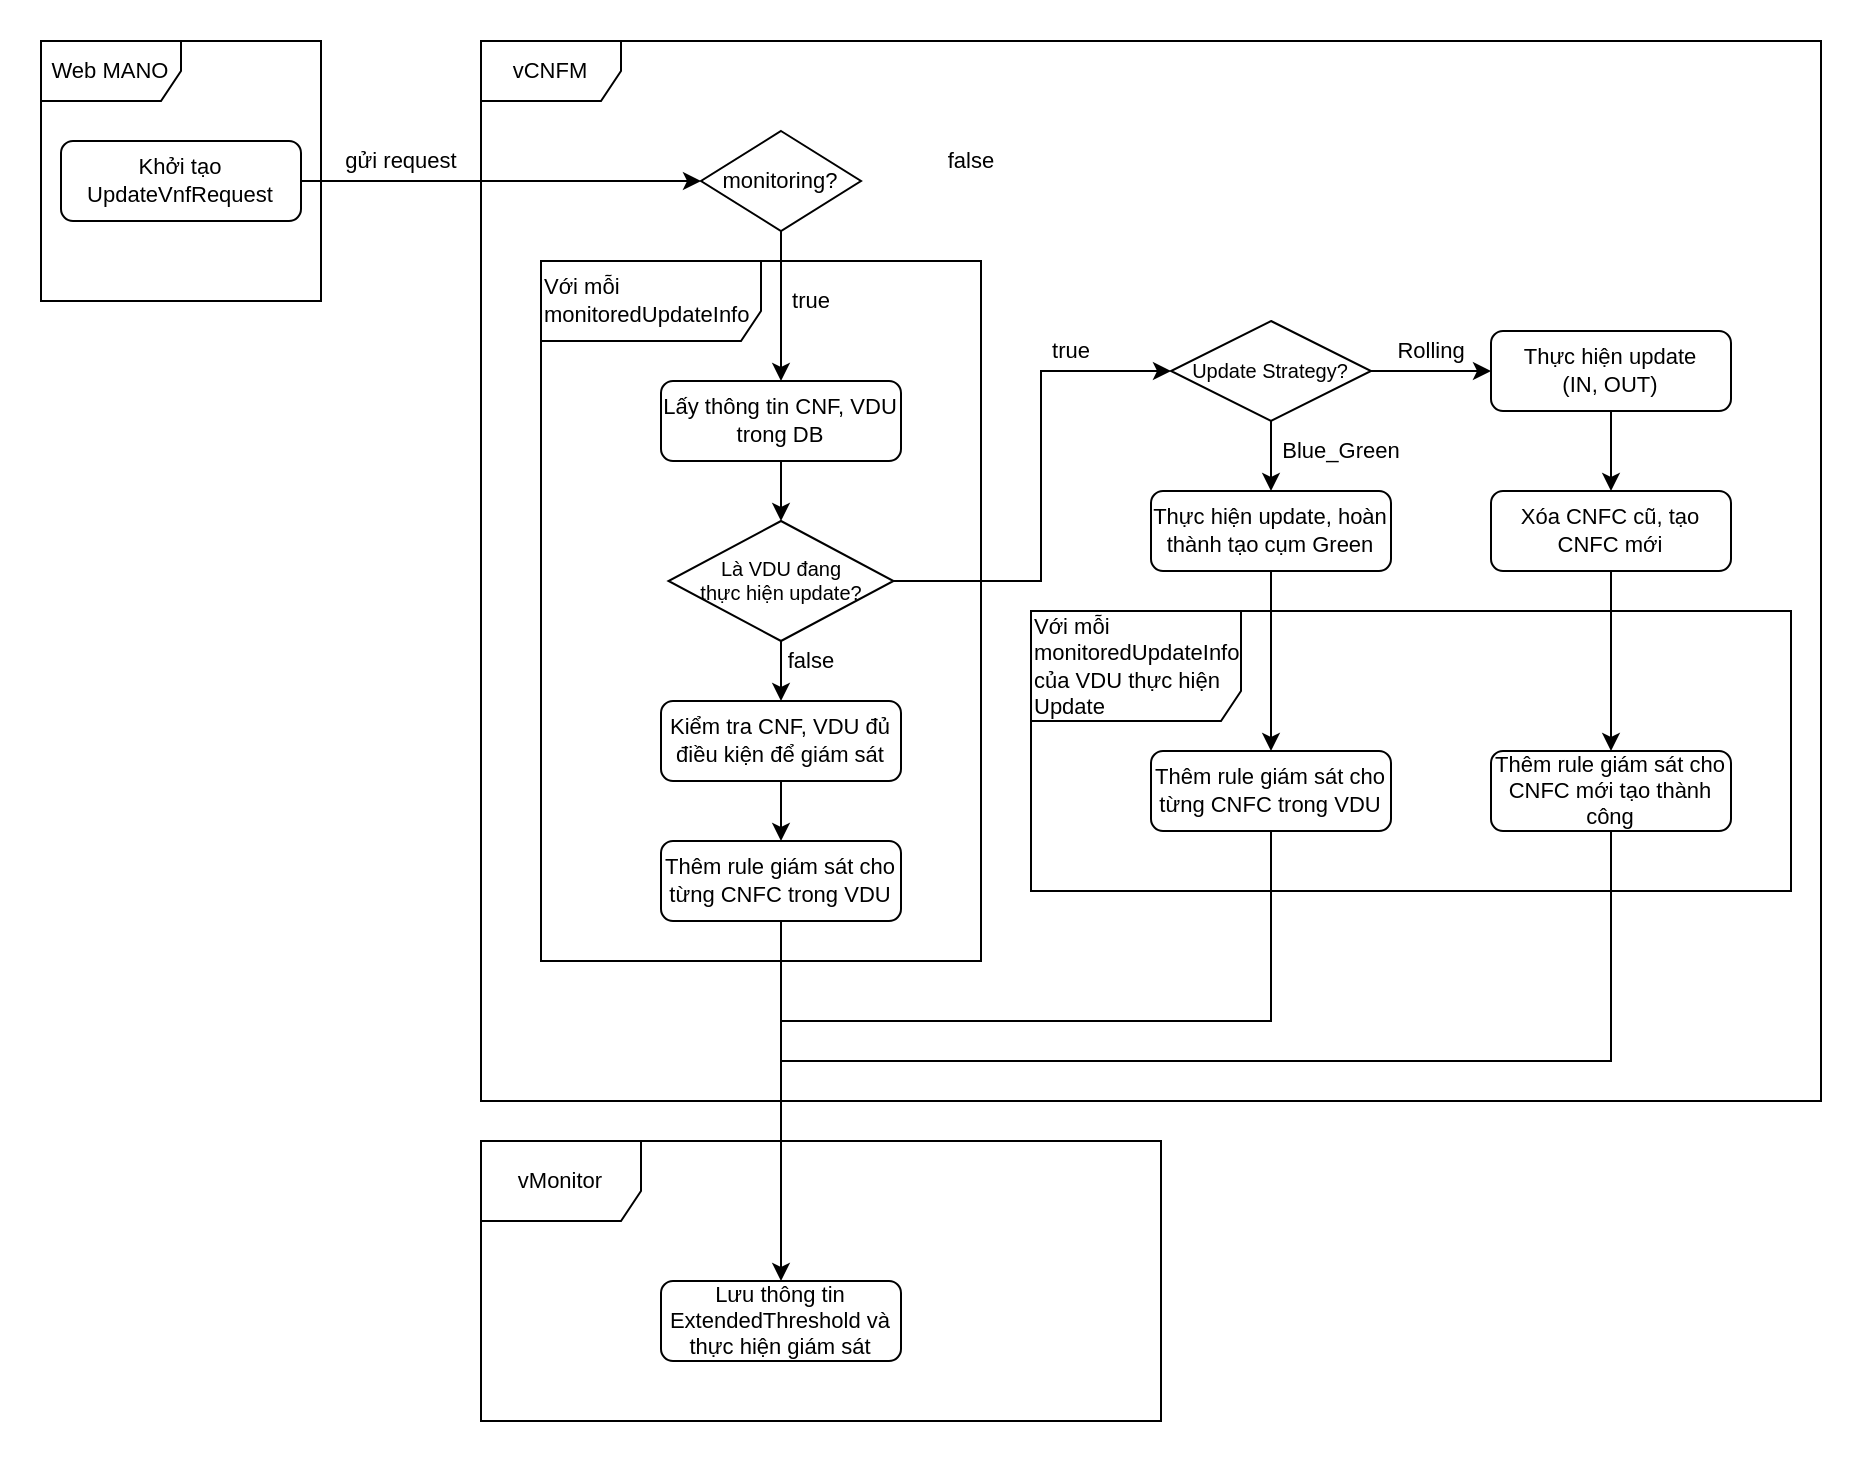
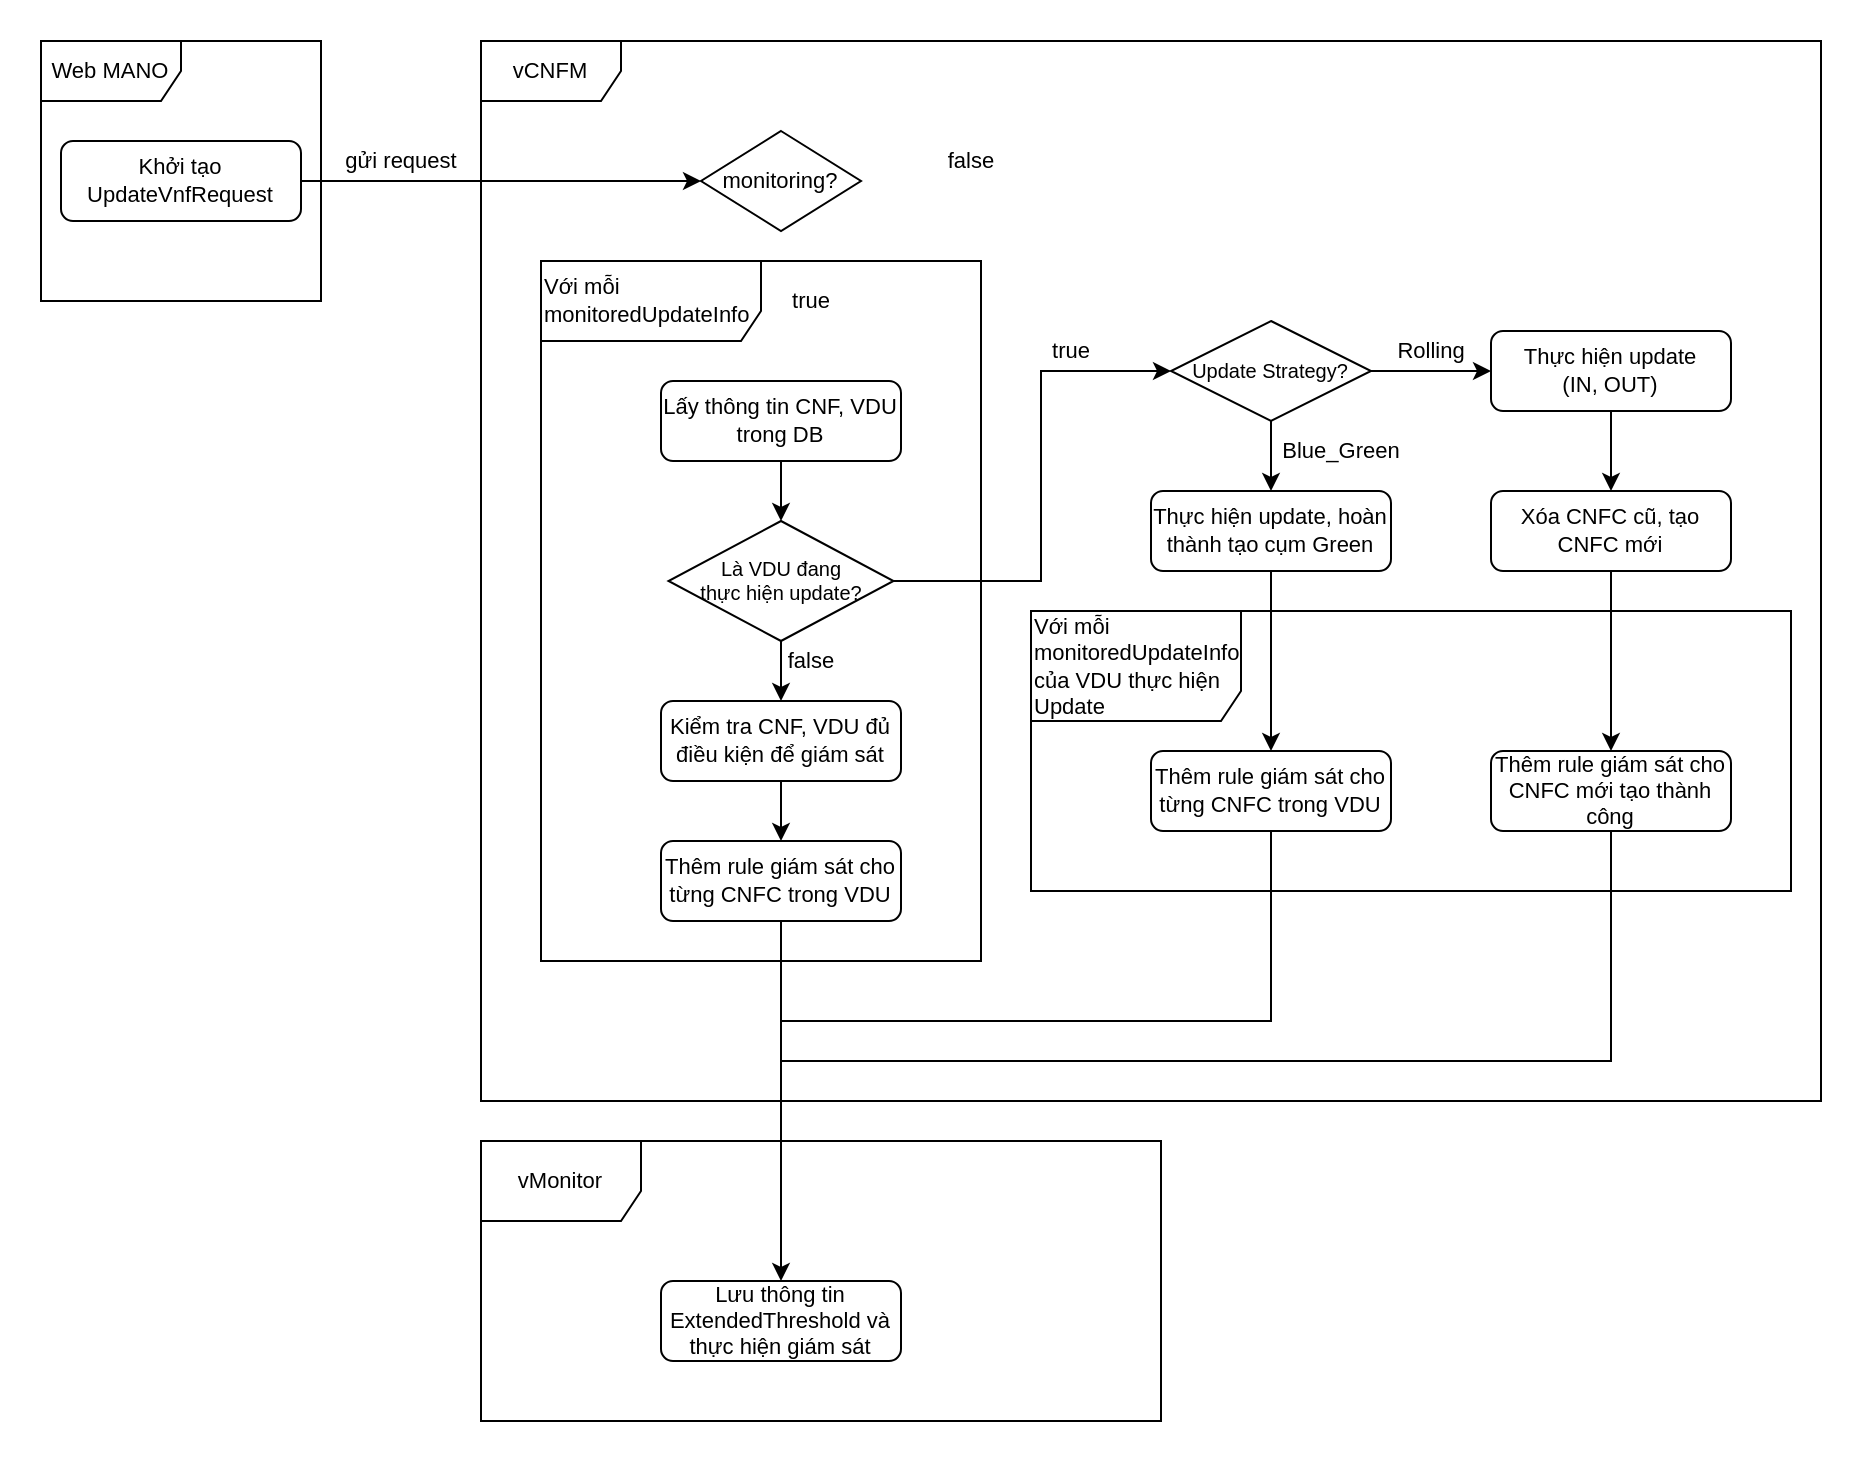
  <mxCell id="0" />
  <mxCell id="1" parent="0" />
  <mxCell id="2" value="vCNFM" style="shape=umlFrame;whiteSpace=wrap;html=1;pointerEvents=0;width=70;height=30;fontSize=11;" vertex="1" parent="1"><mxGeometry x="240" y="20" width="670" height="530" as="geometry" /></mxCell>
  <mxCell id="3" value="Web MANO" style="shape=umlFrame;whiteSpace=wrap;html=1;pointerEvents=0;width=70;height=30;fontSize=11;" vertex="1" parent="1"><mxGeometry x="20" y="20" width="140" height="130" as="geometry" /></mxCell>
  <mxCell id="4" value="vMonitor" style="shape=umlFrame;whiteSpace=wrap;html=1;pointerEvents=0;width=80;height=40;fontSize=11;" vertex="1" parent="1"><mxGeometry x="240" y="570" width="340" height="140" as="geometry" /></mxCell>
  <mxCell id="5" value="Khởi tạo UpdateVnfRequest" style="rounded=1;whiteSpace=wrap;html=1;fontSize=11;" vertex="1" parent="1"><mxGeometry x="30" y="70" width="120" height="40" as="geometry" /></mxCell>
  <mxCell id="6" value="" style="endArrow=classic;html=1;rounded=0;fontSize=11;" edge="1" parent="1" source="5" target="8"><mxGeometry width="50" height="50" relative="1" as="geometry"><mxPoint x="280" y="200" as="sourcePoint" /><mxPoint x="320" y="90" as="targetPoint" /></mxGeometry></mxCell>
  <mxCell id="7" value="gửi request" style="text;html=1;align=center;verticalAlign=middle;resizable=0;points=[];autosize=1;strokeColor=none;fillColor=none;fontSize=11;" vertex="1" parent="1"><mxGeometry x="160" y="65" width="80" height="30" as="geometry" /></mxCell>
  <mxCell id="8" value="monitoring?" style="rhombus;whiteSpace=wrap;html=1;fontSize=11;" vertex="1" parent="1"><mxGeometry x="350" y="65" width="80" height="50" as="geometry" /></mxCell>
  <mxCell id="9" value="Với mỗi monitoredUpdateInfo" style="shape=umlFrame;whiteSpace=wrap;html=1;pointerEvents=0;width=110;height=40;align=left;fontSize=11;" vertex="1" parent="1"><mxGeometry x="270" y="130" width="220" height="350" as="geometry" /></mxCell>
- <mxCell id="10" value="" style="endArrow=classic;html=1;rounded=0;fontSize=11;" edge="1" parent="1" source="8" target="11"><mxGeometry width="50" height="50" relative="1" as="geometry"><mxPoint x="560" y="110" as="sourcePoint" /><mxPoint x="390" y="170" as="targetPoint" /></mxGeometry></mxCell>
  <mxCell id="11" value="Lấy thông tin CNF, VDU trong DB" style="rounded=1;whiteSpace=wrap;html=1;fontSize=11;" vertex="1" parent="1"><mxGeometry x="330" y="190" width="120" height="40" as="geometry" /></mxCell>
  <mxCell id="12" value="Kiểm tra CNF, VDU đủ điều kiện để giám sát" style="rounded=1;whiteSpace=wrap;html=1;fontSize=11;" vertex="1" parent="1"><mxGeometry x="330" y="350" width="120" height="40" as="geometry" /></mxCell>
  <mxCell id="13" value="Là VDU đang &lt;br&gt;thực hiện update?" style="rhombus;whiteSpace=wrap;html=1;fontSize=10;" vertex="1" parent="1"><mxGeometry x="333.75" y="260" width="112.5" height="60" as="geometry" /></mxCell>
  <mxCell id="14" value="Thêm rule giám sát cho từng CNFC trong VDU" style="rounded=1;whiteSpace=wrap;html=1;fontSize=11;" vertex="1" parent="1"><mxGeometry x="330" y="420" width="120" height="40" as="geometry" /></mxCell>
  <mxCell id="15" value="Lưu thông tin ExtendedThreshold và thực hiện giám sát" style="rounded=1;whiteSpace=wrap;html=1;fontSize=11;" vertex="1" parent="1"><mxGeometry x="330" y="640" width="120" height="40" as="geometry" /></mxCell>
  <mxCell id="16" value="Update Strategy?" style="rhombus;whiteSpace=wrap;html=1;fontSize=10;" vertex="1" parent="1"><mxGeometry x="585" y="160" width="100" height="50" as="geometry" /></mxCell>
  <mxCell id="17" value="Thực hiện update &lt;br&gt;(IN, OUT)" style="rounded=1;whiteSpace=wrap;html=1;fontSize=11;" vertex="1" parent="1"><mxGeometry x="745" y="165" width="120" height="40" as="geometry" /></mxCell>
  <mxCell id="18" value="Rolling" style="text;html=1;align=center;verticalAlign=middle;resizable=0;points=[];autosize=1;strokeColor=none;fillColor=none;fontSize=11;" vertex="1" parent="1"><mxGeometry x="685" y="160" width="60" height="30" as="geometry" /></mxCell>
  <mxCell id="19" value="Blue_Green" style="text;html=1;align=center;verticalAlign=middle;resizable=0;points=[];autosize=1;strokeColor=none;fillColor=none;fontSize=11;" vertex="1" parent="1"><mxGeometry x="630" y="210" width="80" height="30" as="geometry" /></mxCell>
  <mxCell id="20" value="Thực hiện update, hoàn thành tạo cụm Green" style="rounded=1;whiteSpace=wrap;html=1;fontSize=11;" vertex="1" parent="1"><mxGeometry x="575" y="245" width="120" height="40" as="geometry" /></mxCell>
  <mxCell id="21" value="" style="endArrow=classic;html=1;rounded=0;fontSize=11;" edge="1" parent="1" source="11" target="13"><mxGeometry width="50" height="50" relative="1" as="geometry"><mxPoint x="400" y="125" as="sourcePoint" /><mxPoint x="400" y="200" as="targetPoint" /></mxGeometry></mxCell>
  <mxCell id="22" value="" style="endArrow=classic;html=1;rounded=0;fontSize=11;" edge="1" parent="1" source="13" target="12"><mxGeometry width="50" height="50" relative="1" as="geometry"><mxPoint x="400" y="240" as="sourcePoint" /><mxPoint x="400" y="270" as="targetPoint" /></mxGeometry></mxCell>
  <mxCell id="23" value="" style="endArrow=classic;html=1;rounded=0;fontSize=11;" edge="1" parent="1" source="12" target="14"><mxGeometry width="50" height="50" relative="1" as="geometry"><mxPoint x="400" y="330" as="sourcePoint" /><mxPoint x="400" y="360" as="targetPoint" /></mxGeometry></mxCell>
  <mxCell id="24" value="" style="endArrow=classic;html=1;rounded=0;fontSize=11;" edge="1" parent="1" source="13" target="16"><mxGeometry width="50" height="50" relative="1" as="geometry"><mxPoint x="521.25" y="185" as="sourcePoint" /><mxPoint x="475" y="255" as="targetPoint" /><Array as="points"><mxPoint x="520" y="290" /><mxPoint x="520" y="185" /></Array></mxGeometry></mxCell>
  <mxCell id="25" value="" style="endArrow=classic;html=1;rounded=0;fontSize=11;" edge="1" parent="1" source="16" target="17"><mxGeometry width="50" height="50" relative="1" as="geometry"><mxPoint x="561" y="195" as="sourcePoint" /><mxPoint x="595" y="195" as="targetPoint" /></mxGeometry></mxCell>
  <mxCell id="26" value="" style="endArrow=classic;html=1;rounded=0;fontSize=11;" edge="1" parent="1" source="16" target="20"><mxGeometry width="50" height="50" relative="1" as="geometry"><mxPoint x="505" y="225" as="sourcePoint" /><mxPoint x="505" y="255" as="targetPoint" /></mxGeometry></mxCell>
  <mxCell id="27" value="Xóa CNFC cũ, tạo CNFC mới" style="rounded=1;whiteSpace=wrap;html=1;fontSize=11;" vertex="1" parent="1"><mxGeometry x="745" y="245" width="120" height="40" as="geometry" /></mxCell>
  <mxCell id="28" value="Thêm rule giám sát cho CNFC mới tạo thành công" style="rounded=1;whiteSpace=wrap;html=1;fontSize=11;" vertex="1" parent="1"><mxGeometry x="745" y="375" width="120" height="40" as="geometry" /></mxCell>
  <mxCell id="29" value="true" style="text;html=1;align=center;verticalAlign=middle;resizable=0;points=[];autosize=1;strokeColor=none;fillColor=none;fontSize=11;" vertex="1" parent="1"><mxGeometry x="515" y="160" width="40" height="30" as="geometry" /></mxCell>
  <mxCell id="30" value="false" style="text;html=1;align=center;verticalAlign=middle;resizable=0;points=[];autosize=1;strokeColor=none;fillColor=none;fontSize=11;" vertex="1" parent="1"><mxGeometry x="380" y="315" width="50" height="30" as="geometry" /></mxCell>
  <mxCell id="31" value="" style="endArrow=classic;html=1;rounded=0;fontSize=11;" edge="1" parent="1" source="14" target="15"><mxGeometry width="50" height="50" relative="1" as="geometry"><mxPoint x="400" y="400" as="sourcePoint" /><mxPoint x="400" y="430" as="targetPoint" /></mxGeometry></mxCell>
  <mxCell id="32" value="" style="endArrow=classic;html=1;rounded=0;fontSize=11;" edge="1" parent="1" source="17" target="27"><mxGeometry width="50" height="50" relative="1" as="geometry"><mxPoint x="475" y="295" as="sourcePoint" /><mxPoint x="475" y="325" as="targetPoint" /></mxGeometry></mxCell>
  <mxCell id="33" value="Với mỗi monitoredUpdateInfo của VDU thực hiện Update" style="shape=umlFrame;whiteSpace=wrap;html=1;pointerEvents=0;width=105;height=55;align=left;fontSize=11;" vertex="1" parent="1"><mxGeometry x="515" y="305" width="380" height="140" as="geometry" /></mxCell>
  <mxCell id="34" value="Thêm rule giám sát cho từng CNFC trong VDU" style="rounded=1;whiteSpace=wrap;html=1;fontSize=11;" vertex="1" parent="1"><mxGeometry x="575" y="375" width="120" height="40" as="geometry" /></mxCell>
  <mxCell id="35" value="" style="endArrow=classic;html=1;rounded=0;fontSize=11;" edge="1" parent="1" source="27" target="28"><mxGeometry width="50" height="50" relative="1" as="geometry"><mxPoint x="645" y="295" as="sourcePoint" /><mxPoint x="805" y="415" as="targetPoint" /><Array as="points" /></mxGeometry></mxCell>
  <mxCell id="36" value="" style="endArrow=classic;html=1;rounded=0;fontSize=11;" edge="1" parent="1" source="20" target="34"><mxGeometry width="50" height="50" relative="1" as="geometry"><mxPoint x="635" y="485" as="sourcePoint" /><mxPoint x="475" y="325" as="targetPoint" /></mxGeometry></mxCell>
  <mxCell id="37" value="false" style="text;html=1;align=center;verticalAlign=middle;resizable=0;points=[];autosize=1;strokeColor=none;fillColor=none;fontSize=11;" vertex="1" parent="1"><mxGeometry x="460" y="65" width="50" height="30" as="geometry" /></mxCell>
  <mxCell id="38" value="true" style="text;html=1;align=center;verticalAlign=middle;resizable=0;points=[];autosize=1;strokeColor=none;fillColor=none;fontSize=11;" vertex="1" parent="1"><mxGeometry x="385" y="135" width="40" height="30" as="geometry" /></mxCell>
  <mxCell id="39" value="" style="endArrow=none;html=1;rounded=0;fontSize=11;endFill=0;" edge="1" parent="1" source="34"><mxGeometry width="50" height="50" relative="1" as="geometry"><mxPoint x="400" y="470" as="sourcePoint" /><mxPoint x="390" y="510" as="targetPoint" /><Array as="points"><mxPoint x="635" y="510" /></Array></mxGeometry></mxCell>
  <mxCell id="40" value="" style="endArrow=none;html=1;rounded=0;fontSize=11;endFill=0;" edge="1" parent="1" source="28"><mxGeometry width="50" height="50" relative="1" as="geometry"><mxPoint x="485" y="375" as="sourcePoint" /><mxPoint x="390" y="530" as="targetPoint" /><Array as="points"><mxPoint x="805" y="530" /></Array></mxGeometry></mxCell>
